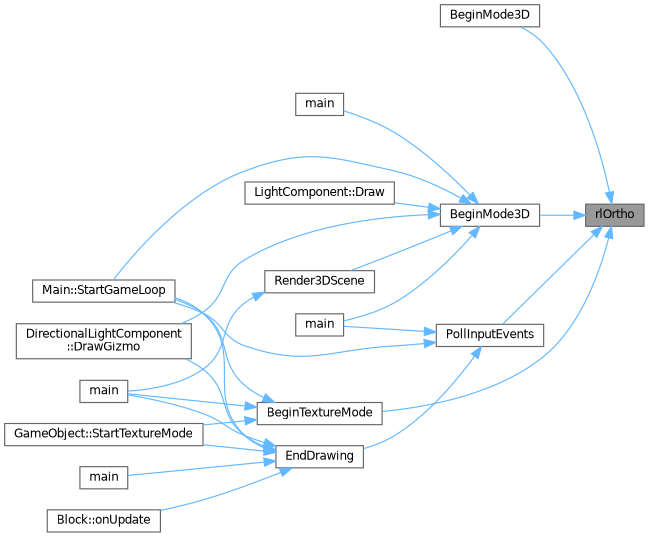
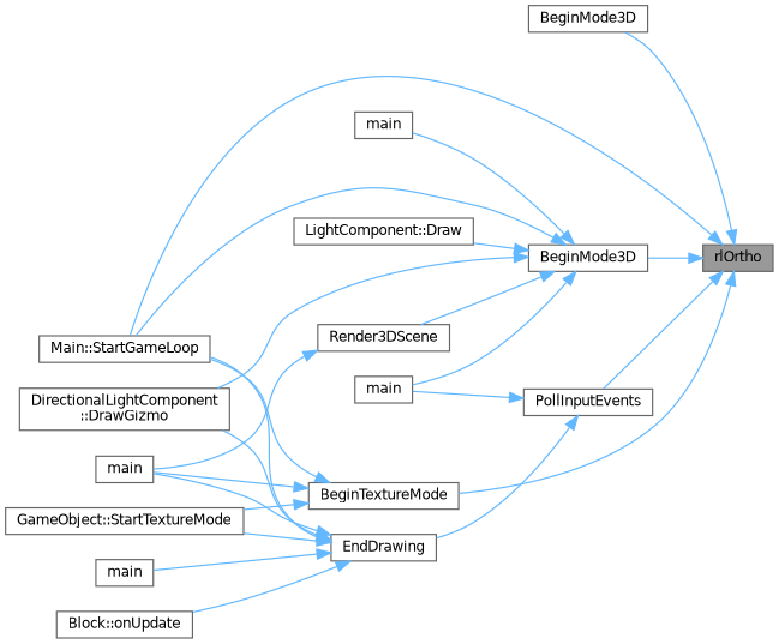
  digraph {
    rankdir=RL
    node [color=grey40 fillcolor=white fontname=Helvetica fontsize=10 shape=box style=filled]
    edge [color=steelblue1 dir=back fontname=Helvetica fontsize=10 labelfontname=Helvetica labelfontsize=10 style=solid]
    n1 [color=gray40 fillcolor=grey60 fontcolor=black height=0.2 label=rlOrtho width=0.4]
    n2 [height=0.2 label=BeginMode3D width=0.4]
    n3 [height=0.2 label=BeginMode3D width=0.4]
    n4 [height=0.2 label=BeginTextureMode width=0.4]
    n5 [height=0.2 label=PollInputEvents width=0.4]
    n6 [height=0.2 label="LightComponent::Draw" width=0.4]
    n7 [height=0.2 label="DirectionalLightComponent\l::DrawGizmo" width=0.4]
    n8 [height=0.2 label=main width=0.4]
    n9 [height=0.2 label=main width=0.4]
    n10 [height=0.2 label=Render3DScene width=0.4]
    n11 [height=0.2 label="Main::StartGameLoop" width=0.4]
    n12 [height=0.2 label=main width=0.4]
    n13 [height=0.2 label="GameObject::StartTextureMode" width=0.4]
    n14 [height=0.2 label=EndDrawing width=0.4]
    n15 [height=0.2 label=main width=0.4]
    n16 [height=0.2 label="Block::onUpdate" width=0.4]
    n1 -> n2
    n1 -> n3
    n1 -> n4
    n1 -> n5
    n3 -> n6
    n3 -> n7
    n3 -> n8
    n3 -> n9
    n3 -> n10
    n3 -> n11
    n4 -> n11
    n4 -> n12
    n4 -> n13
    n5 -> n9
-   n5 -> n11
+   n1 -> n11
    n5 -> n14
    n10 -> n12
    n14 -> n7
    n14 -> n11
    n14 -> n12
    n14 -> n13
    n14 -> n15
    n14 -> n16
  }
